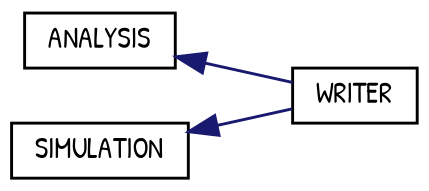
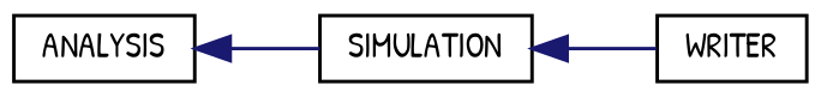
  digraph {
    fontname="Patrick Hand"
    rankdir=LR
    node [color=black fillcolor=white fontname="Patrick Hand" fontsize=10 shape=record style=filled]
    edge [color=midnightblue dir=back fontname="Patrick Hand" fontsize=10 labelfontname=Helvetica labelfontsize=10 style=solid]
    n1 [height=0.2 label=ANALYSIS width=0.4]
    n2 [height=0.2 label=SIMULATION width=0.4]
    n3 [height=0.2 label=WRITER width=0.4]
-   n1 -> n3
+   n1 -> n2
    n2 -> n3
  }
